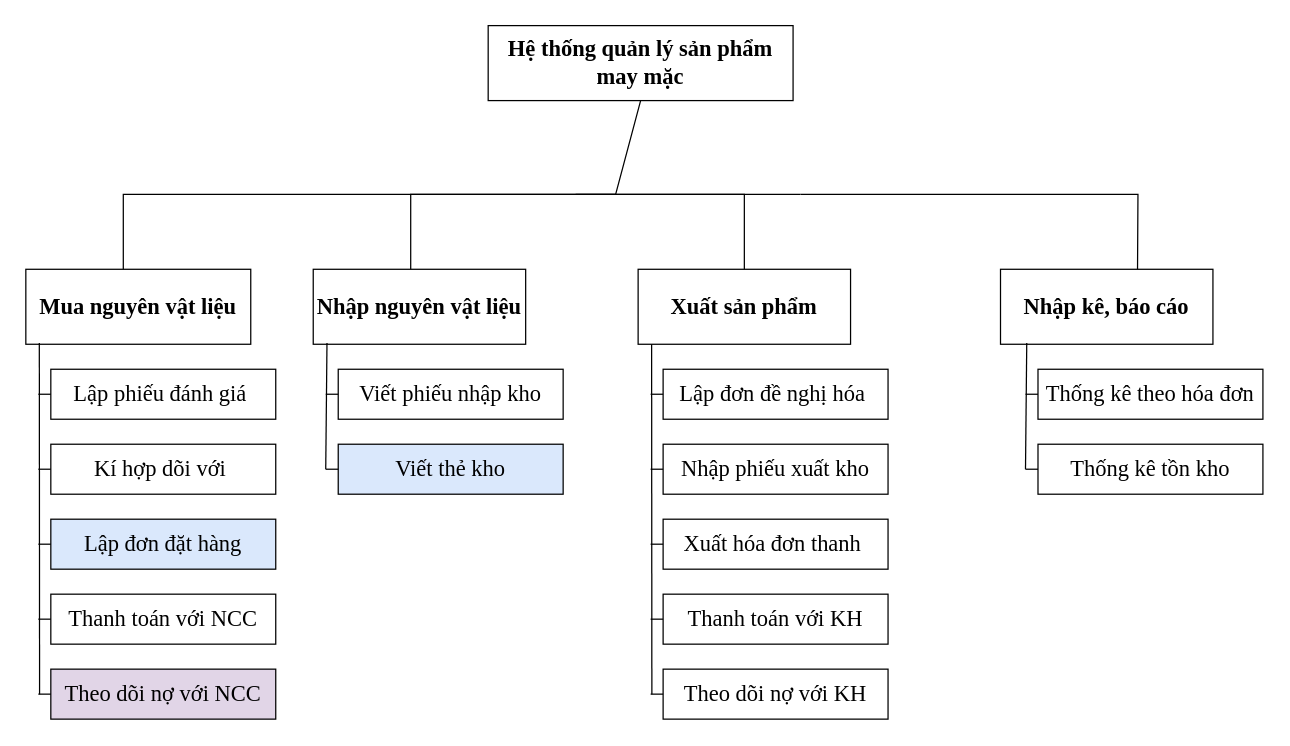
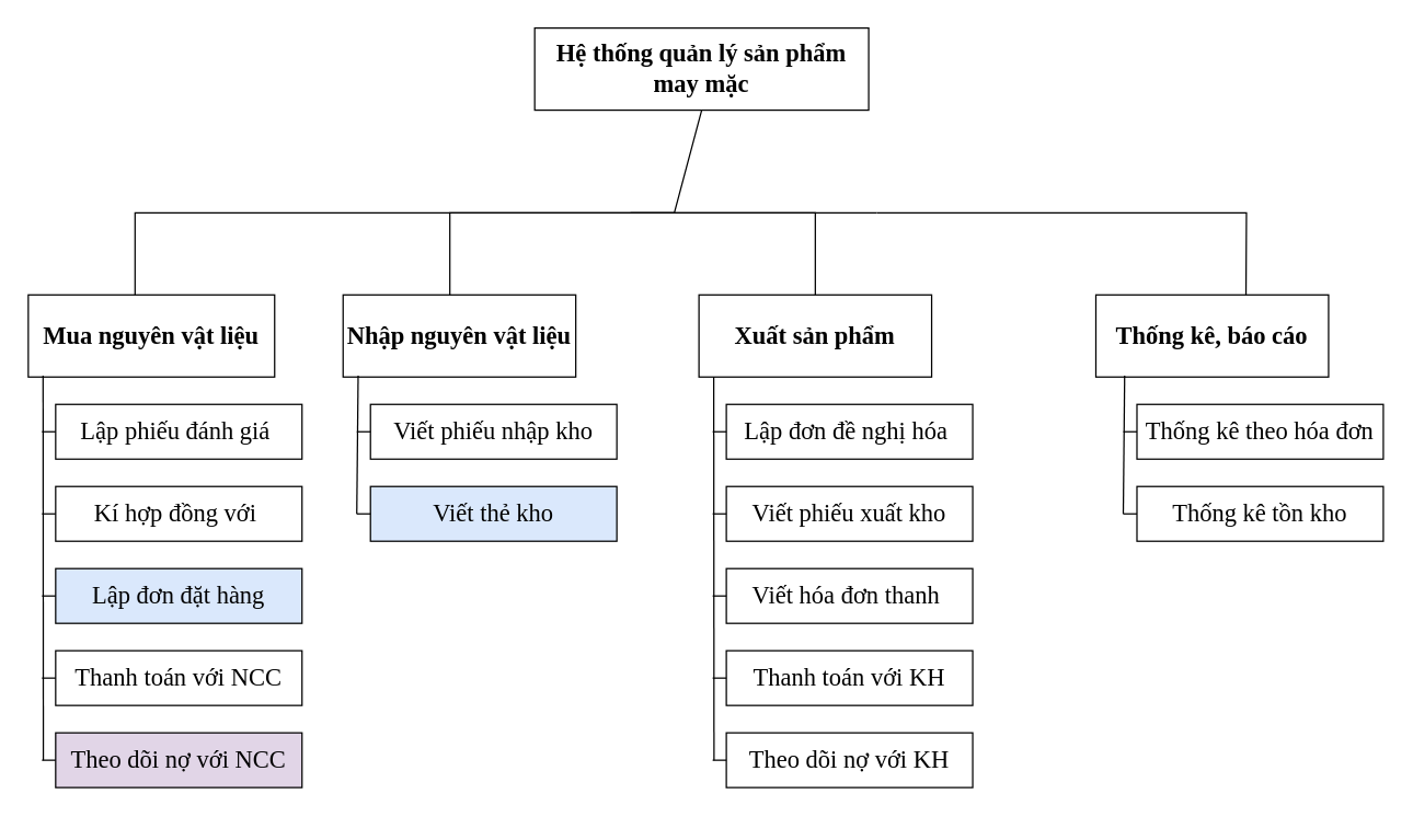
  <mxCell id="0" />
  <mxCell id="1" parent="0" />
  <mxCell id="2" value="&lt;b&gt;Hệ thống quản lý sản phẩm may mặc&lt;/b&gt;" style="rounded=0;whiteSpace=wrap;html=1;fontFamily=Times New Roman;fontSize=18;" parent="1" vertex="1"><mxGeometry x="390" y="20" width="244" height="60" as="geometry" /></mxCell>
  <mxCell id="3" value="&lt;b&gt;Mua nguyên vật liệu&lt;/b&gt;" style="rounded=0;whiteSpace=wrap;html=1;fontFamily=Times New Roman;fontSize=18;" parent="1" vertex="1"><mxGeometry x="20" y="215" width="180" height="60" as="geometry" /></mxCell>
  <mxCell id="4" value="&lt;b&gt;Nhập nguyên vật liệu&lt;/b&gt;" style="rounded=0;whiteSpace=wrap;html=1;fontFamily=Times New Roman;fontSize=18;" parent="1" vertex="1"><mxGeometry x="250" y="215" width="170" height="60" as="geometry" /></mxCell>
  <mxCell id="5" value="&lt;b&gt;Xuất sản phẩm&lt;/b&gt;" style="rounded=0;whiteSpace=wrap;html=1;fontFamily=Times New Roman;fontSize=18;" parent="1" vertex="1"><mxGeometry x="510" y="215" width="170" height="60" as="geometry" /></mxCell>
  <mxCell id="6" value="" style="endArrow=none;html=1;rounded=0;fontFamily=Times New Roman;fontSize=18;entryX=0.5;entryY=1;entryDx=0;entryDy=0;" parent="1" target="2" edge="1"><mxGeometry width="50" height="50" relative="1" as="geometry"><mxPoint x="98" y="215" as="sourcePoint" /><mxPoint x="470" y="315" as="targetPoint" /><Array as="points"><mxPoint x="98" y="155" /><mxPoint x="492" y="155" /></Array></mxGeometry></mxCell>
  <mxCell id="7" value="" style="endArrow=none;html=1;rounded=0;fontFamily=Times New Roman;fontSize=18;" parent="1" edge="1"><mxGeometry width="50" height="50" relative="1" as="geometry"><mxPoint x="328" y="215" as="sourcePoint" /><mxPoint x="640" y="155" as="targetPoint" /><Array as="points"><mxPoint x="328" y="155" /></Array></mxGeometry></mxCell>
  <mxCell id="8" value="" style="endArrow=none;html=1;rounded=0;fontFamily=Times New Roman;fontSize=18;exitX=0.5;exitY=0;exitDx=0;exitDy=0;" parent="1" source="5" edge="1"><mxGeometry width="50" height="50" relative="1" as="geometry"><mxPoint x="240" y="265" as="sourcePoint" /><mxPoint x="460" y="155" as="targetPoint" /><Array as="points"><mxPoint x="595" y="155" /></Array></mxGeometry></mxCell>
  <mxCell id="9" value="" style="endArrow=none;html=1;rounded=0;fontFamily=Times New Roman;fontSize=18;exitX=0.645;exitY=0.01;exitDx=0;exitDy=0;exitPerimeter=0;" parent="1" source="35" edge="1"><mxGeometry width="50" height="50" relative="1" as="geometry"><mxPoint x="420" y="265" as="sourcePoint" /><mxPoint x="640" y="155" as="targetPoint" /><Array as="points"><mxPoint x="910" y="155" /></Array></mxGeometry></mxCell>
  <mxCell id="10" value="Lập phiếu đánh giá&amp;nbsp;" style="rounded=0;whiteSpace=wrap;html=1;fontFamily=Times New Roman;fontSize=18;" parent="1" vertex="1"><mxGeometry x="40" y="295" width="180" height="40" as="geometry" /></mxCell>
- <mxCell id="11" value="Kí hợp dõi với&amp;nbsp;" style="rounded=0;whiteSpace=wrap;html=1;fontFamily=Times New Roman;fontSize=18;" parent="1" vertex="1"><mxGeometry x="40" y="355" width="180" height="40" as="geometry" /></mxCell>
+ <mxCell id="11" value="Kí hợp đồng với&amp;nbsp;" style="rounded=0;whiteSpace=wrap;html=1;fontFamily=Times New Roman;fontSize=18;" parent="1" vertex="1"><mxGeometry x="40" y="355" width="180" height="40" as="geometry" /></mxCell>
  <mxCell id="12" value="Lập đơn đặt hàng" style="rounded=0;whiteSpace=wrap;html=1;fontFamily=Times New Roman;fontSize=18;fillColor=#dae8fc;" parent="1" vertex="1"><mxGeometry x="40" y="415" width="180" height="40" as="geometry" /></mxCell>
  <mxCell id="13" value="Thanh toán với NCC" style="rounded=0;whiteSpace=wrap;html=1;fontFamily=Times New Roman;fontSize=18;" parent="1" vertex="1"><mxGeometry x="40" y="475" width="180" height="40" as="geometry" /></mxCell>
  <mxCell id="14" value="" style="endArrow=none;html=1;rounded=0;fontFamily=Times New Roman;fontSize=18;entryX=0.06;entryY=0.983;entryDx=0;entryDy=0;entryPerimeter=0;" parent="1" target="3" edge="1"><mxGeometry width="50" height="50" relative="1" as="geometry"><mxPoint x="31" y="555" as="sourcePoint" /><mxPoint x="370" y="395" as="targetPoint" /></mxGeometry></mxCell>
  <mxCell id="15" value="" style="endArrow=none;html=1;rounded=0;fontFamily=Times New Roman;fontSize=18;" parent="1" edge="1"><mxGeometry width="50" height="50" relative="1" as="geometry"><mxPoint x="30" y="495" as="sourcePoint" /><mxPoint x="40" y="495" as="targetPoint" /></mxGeometry></mxCell>
  <mxCell id="16" value="" style="endArrow=none;html=1;rounded=0;fontFamily=Times New Roman;fontSize=18;" parent="1" edge="1"><mxGeometry width="50" height="50" relative="1" as="geometry"><mxPoint x="30" y="315" as="sourcePoint" /><mxPoint x="40" y="315" as="targetPoint" /></mxGeometry></mxCell>
  <mxCell id="17" value="" style="endArrow=none;html=1;rounded=0;fontFamily=Times New Roman;fontSize=18;" parent="1" edge="1"><mxGeometry width="50" height="50" relative="1" as="geometry"><mxPoint x="30" y="375" as="sourcePoint" /><mxPoint x="40" y="375" as="targetPoint" /></mxGeometry></mxCell>
  <mxCell id="18" value="" style="endArrow=none;html=1;rounded=0;fontFamily=Times New Roman;fontSize=18;" parent="1" edge="1"><mxGeometry width="50" height="50" relative="1" as="geometry"><mxPoint x="30" y="435" as="sourcePoint" /><mxPoint x="40" y="435" as="targetPoint" /></mxGeometry></mxCell>
  <mxCell id="19" value="Viết phiếu nhập kho" style="rounded=0;whiteSpace=wrap;html=1;fontFamily=Times New Roman;fontSize=18;" parent="1" vertex="1"><mxGeometry x="270" y="295" width="180" height="40" as="geometry" /></mxCell>
  <mxCell id="20" value="Viết thẻ kho" style="rounded=0;whiteSpace=wrap;html=1;fontFamily=Times New Roman;fontSize=18;fillColor=#dae8fc;" parent="1" vertex="1"><mxGeometry x="270" y="355" width="180" height="40" as="geometry" /></mxCell>
  <mxCell id="21" value="" style="endArrow=none;html=1;rounded=0;fontFamily=Times New Roman;fontSize=18;" parent="1" edge="1"><mxGeometry width="50" height="50" relative="1" as="geometry"><mxPoint x="260" y="375" as="sourcePoint" /><mxPoint x="261" y="274" as="targetPoint" /></mxGeometry></mxCell>
  <mxCell id="22" value="" style="endArrow=none;html=1;rounded=0;fontFamily=Times New Roman;fontSize=18;" parent="1" edge="1"><mxGeometry width="50" height="50" relative="1" as="geometry"><mxPoint x="260" y="315" as="sourcePoint" /><mxPoint x="270" y="315" as="targetPoint" /></mxGeometry></mxCell>
  <mxCell id="23" value="" style="endArrow=none;html=1;rounded=0;fontFamily=Times New Roman;fontSize=18;" parent="1" edge="1"><mxGeometry width="50" height="50" relative="1" as="geometry"><mxPoint x="260" y="375" as="sourcePoint" /><mxPoint x="270" y="375" as="targetPoint" /></mxGeometry></mxCell>
  <mxCell id="24" value="Lập đơn đề nghị hóa&amp;nbsp;" style="rounded=0;whiteSpace=wrap;html=1;fontFamily=Times New Roman;fontSize=18;" parent="1" vertex="1"><mxGeometry x="530" y="295" width="180" height="40" as="geometry" /></mxCell>
- <mxCell id="25" value="Nhập phiếu xuất kho" style="rounded=0;whiteSpace=wrap;html=1;fontFamily=Times New Roman;fontSize=18;" parent="1" vertex="1"><mxGeometry x="530" y="355" width="180" height="40" as="geometry" /></mxCell>
- <mxCell id="26" value="Xuất hóa đơn thanh&amp;nbsp;" style="rounded=0;whiteSpace=wrap;html=1;fontFamily=Times New Roman;fontSize=18;" parent="1" vertex="1"><mxGeometry x="530" y="415" width="180" height="40" as="geometry" /></mxCell>
+ <mxCell id="25" value="Viết phiếu xuất kho" style="rounded=0;whiteSpace=wrap;html=1;fontFamily=Times New Roman;fontSize=18;" parent="1" vertex="1"><mxGeometry x="530" y="355" width="180" height="40" as="geometry" /></mxCell>
+ <mxCell id="26" value="Viết hóa đơn thanh&amp;nbsp;" style="rounded=0;whiteSpace=wrap;html=1;fontFamily=Times New Roman;fontSize=18;" parent="1" vertex="1"><mxGeometry x="530" y="415" width="180" height="40" as="geometry" /></mxCell>
  <mxCell id="27" value="Thanh toán với KH" style="rounded=0;whiteSpace=wrap;html=1;fontFamily=Times New Roman;fontSize=18;" parent="1" vertex="1"><mxGeometry x="530" y="475" width="180" height="40" as="geometry" /></mxCell>
  <mxCell id="28" value="" style="endArrow=none;html=1;rounded=0;fontFamily=Times New Roman;fontSize=18;entryX=0.06;entryY=0.983;entryDx=0;entryDy=0;entryPerimeter=0;" parent="1" edge="1"><mxGeometry width="50" height="50" relative="1" as="geometry"><mxPoint x="521" y="555" as="sourcePoint" /><mxPoint x="520.8" y="275" as="targetPoint" /></mxGeometry></mxCell>
  <mxCell id="29" value="" style="endArrow=none;html=1;rounded=0;fontFamily=Times New Roman;fontSize=18;" parent="1" edge="1"><mxGeometry width="50" height="50" relative="1" as="geometry"><mxPoint x="520" y="495" as="sourcePoint" /><mxPoint x="530" y="495" as="targetPoint" /></mxGeometry></mxCell>
  <mxCell id="30" value="" style="endArrow=none;html=1;rounded=0;fontFamily=Times New Roman;fontSize=18;" parent="1" edge="1"><mxGeometry width="50" height="50" relative="1" as="geometry"><mxPoint x="520" y="315" as="sourcePoint" /><mxPoint x="530" y="315" as="targetPoint" /></mxGeometry></mxCell>
  <mxCell id="31" value="" style="endArrow=none;html=1;rounded=0;fontFamily=Times New Roman;fontSize=18;" parent="1" edge="1"><mxGeometry width="50" height="50" relative="1" as="geometry"><mxPoint x="520" y="375" as="sourcePoint" /><mxPoint x="530" y="375" as="targetPoint" /></mxGeometry></mxCell>
  <mxCell id="32" value="" style="endArrow=none;html=1;rounded=0;fontFamily=Times New Roman;fontSize=18;" parent="1" edge="1"><mxGeometry width="50" height="50" relative="1" as="geometry"><mxPoint x="520" y="435" as="sourcePoint" /><mxPoint x="530" y="435" as="targetPoint" /></mxGeometry></mxCell>
  <mxCell id="33" value="Theo dõi nợ với KH" style="rounded=0;whiteSpace=wrap;html=1;fontFamily=Times New Roman;fontSize=18;" parent="1" vertex="1"><mxGeometry x="530" y="535" width="180" height="40" as="geometry" /></mxCell>
  <mxCell id="34" value="" style="endArrow=none;html=1;rounded=0;fontFamily=Times New Roman;fontSize=18;" parent="1" edge="1"><mxGeometry width="50" height="50" relative="1" as="geometry"><mxPoint x="520" y="555" as="sourcePoint" /><mxPoint x="530" y="555" as="targetPoint" /></mxGeometry></mxCell>
- <mxCell id="35" value="&lt;b&gt;Nhập kê, báo cáo&lt;/b&gt;" style="rounded=0;whiteSpace=wrap;html=1;fontFamily=Times New Roman;fontSize=18;" parent="1" vertex="1"><mxGeometry x="800" y="215" width="170" height="60" as="geometry" /></mxCell>
+ <mxCell id="35" value="&lt;b&gt;Thống kê, báo cáo&lt;/b&gt;" style="rounded=0;whiteSpace=wrap;html=1;fontFamily=Times New Roman;fontSize=18;" parent="1" vertex="1"><mxGeometry x="800" y="215" width="170" height="60" as="geometry" /></mxCell>
  <mxCell id="36" value="Theo dõi nợ với NCC" style="rounded=0;whiteSpace=wrap;html=1;fontFamily=Times New Roman;fontSize=18;fillColor=#e1d5e7;" parent="1" vertex="1"><mxGeometry x="40" y="535" width="180" height="40" as="geometry" /></mxCell>
  <mxCell id="37" value="" style="endArrow=none;html=1;rounded=0;fontFamily=Times New Roman;fontSize=18;" parent="1" edge="1"><mxGeometry width="50" height="50" relative="1" as="geometry"><mxPoint x="30" y="555" as="sourcePoint" /><mxPoint x="40" y="555" as="targetPoint" /></mxGeometry></mxCell>
  <mxCell id="38" value="Thống kê theo hóa đơn" style="rounded=0;whiteSpace=wrap;html=1;fontFamily=Times New Roman;fontSize=18;" vertex="1" parent="1"><mxGeometry x="830" y="295" width="180" height="40" as="geometry" /></mxCell>
  <mxCell id="39" value="Thống kê tồn kho" style="rounded=0;whiteSpace=wrap;html=1;fontFamily=Times New Roman;fontSize=18;" vertex="1" parent="1"><mxGeometry x="830" y="355" width="180" height="40" as="geometry" /></mxCell>
  <mxCell id="40" value="" style="endArrow=none;html=1;rounded=0;fontFamily=Times New Roman;fontSize=18;" edge="1" parent="1"><mxGeometry width="50" height="50" relative="1" as="geometry"><mxPoint x="820" y="375" as="sourcePoint" /><mxPoint x="821" y="274" as="targetPoint" /></mxGeometry></mxCell>
  <mxCell id="41" value="" style="endArrow=none;html=1;rounded=0;fontFamily=Times New Roman;fontSize=18;" edge="1" parent="1"><mxGeometry width="50" height="50" relative="1" as="geometry"><mxPoint x="820" y="315" as="sourcePoint" /><mxPoint x="830" y="315" as="targetPoint" /></mxGeometry></mxCell>
  <mxCell id="42" value="" style="endArrow=none;html=1;rounded=0;fontFamily=Times New Roman;fontSize=18;" edge="1" parent="1"><mxGeometry width="50" height="50" relative="1" as="geometry"><mxPoint x="820" y="375" as="sourcePoint" /><mxPoint x="830" y="375" as="targetPoint" /></mxGeometry></mxCell>
